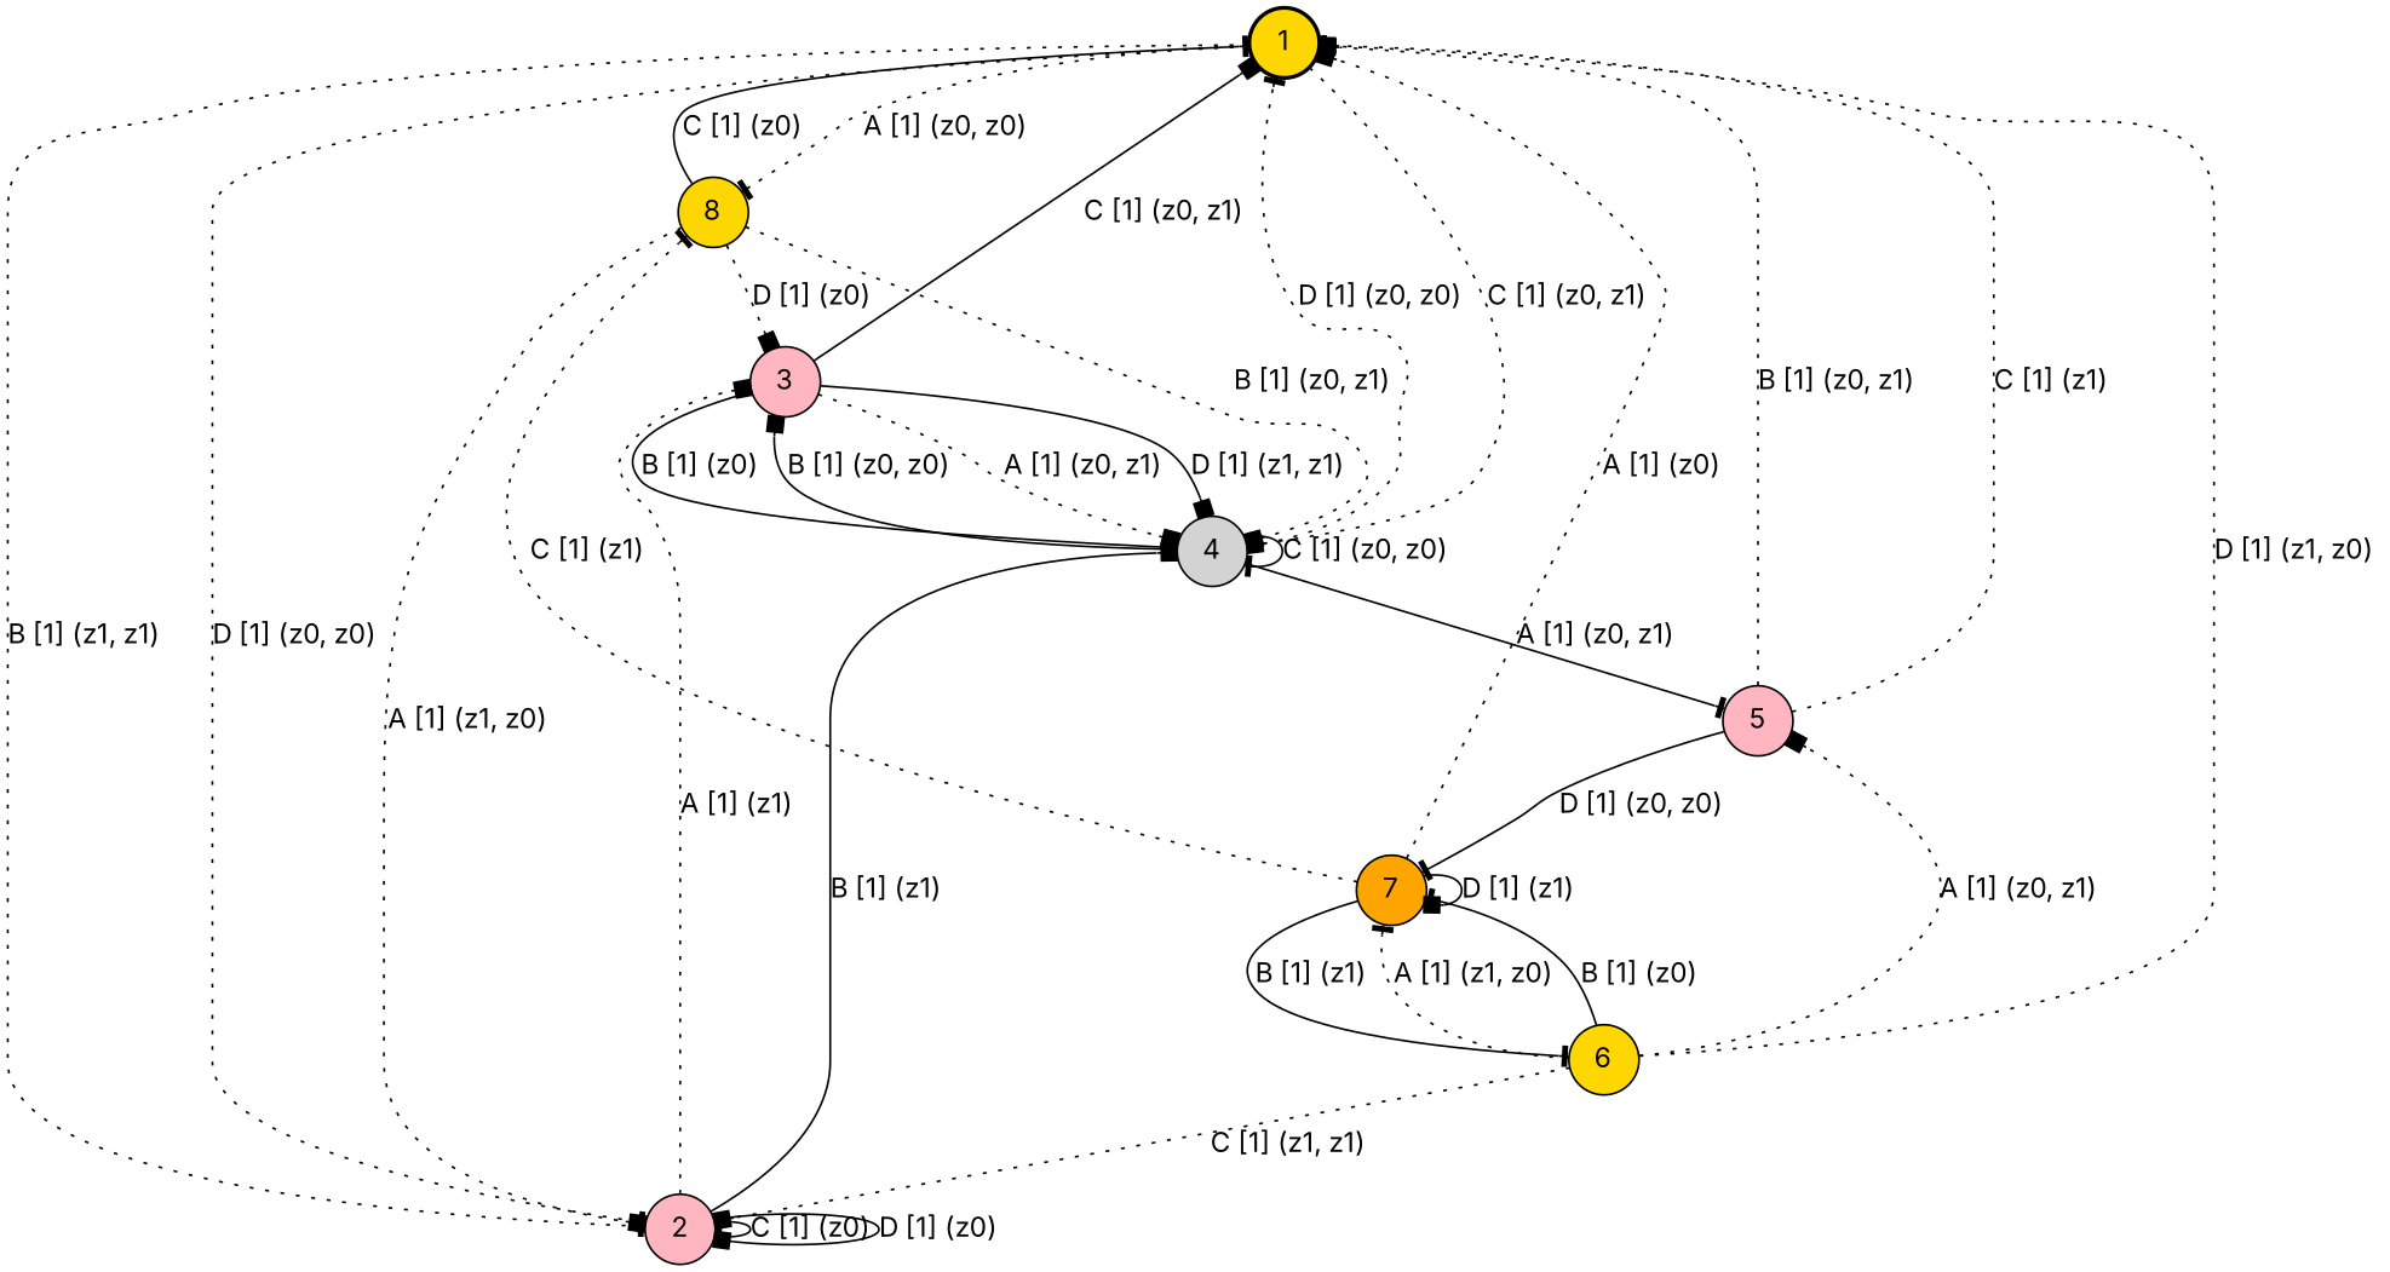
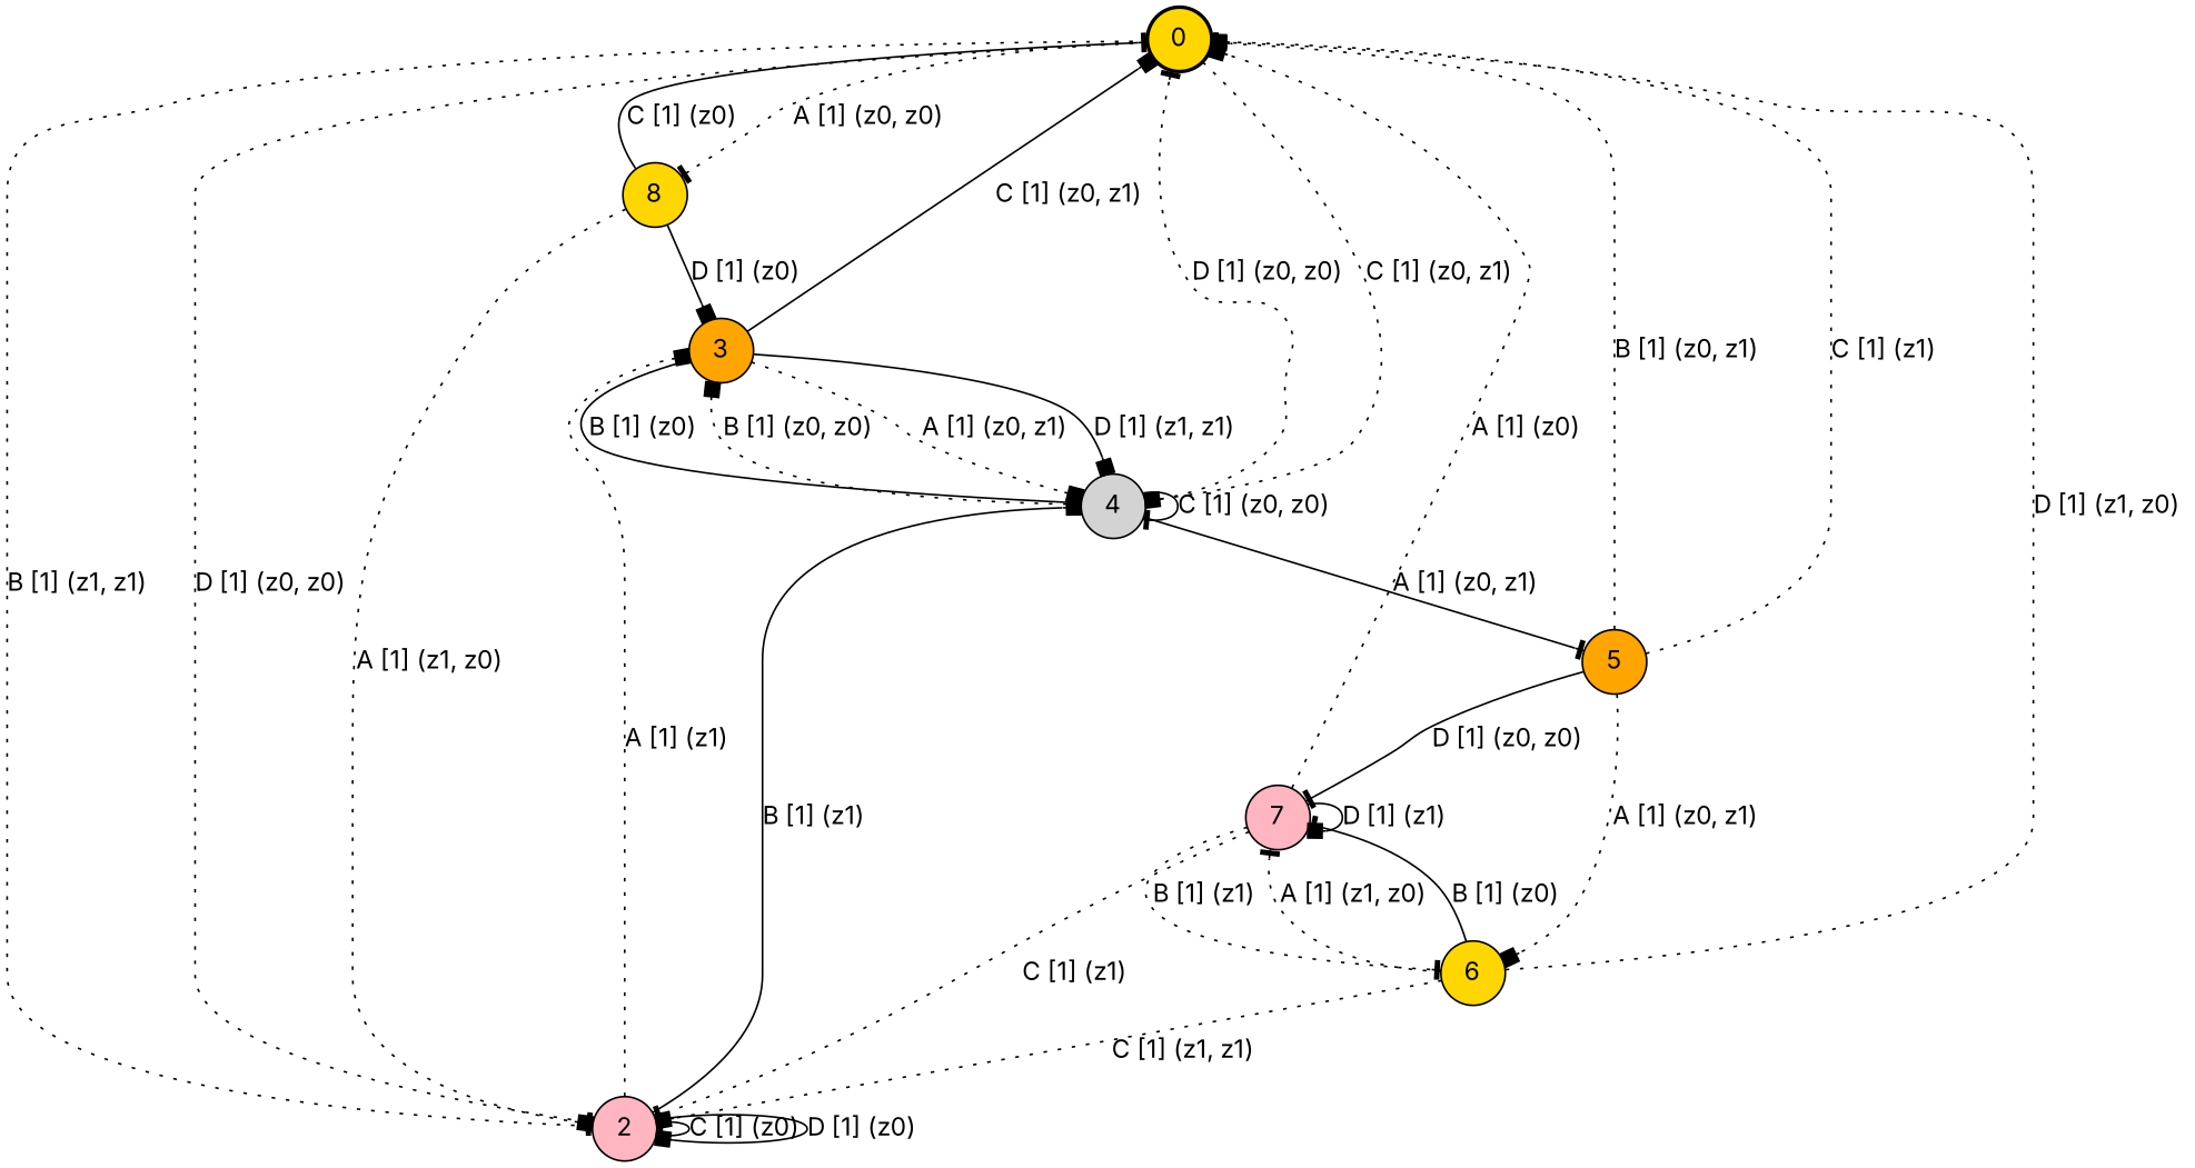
  digraph {
    fontname=Inter
    node [fillcolor=gold fontname=Inter shape=circle style=filled]
    edge [arrowhead=box fontname=Inter style=dotted]
-   0 [style="bold,filled" label=1]
+   0 [style="bold,filled"]
    n2 [label=8]
    2 [fillcolor=lightpink]
    4 [fillcolor=lightgrey]
-   3 [fillcolor=lightpink]
-   5 [fillcolor=lightpink]
+   3 [fillcolor=orange]
+   5 [fillcolor=orange]
    6
-   7 [fillcolor=orange]
+   7 [fillcolor=lightpink]
    0 -> n2 [arrowhead=tee label="A [1] (z0, z0) "]
    0 -> 2 [arrowhead=tee label="B [1] (z1, z1) "]
    0 -> 2 [arrowhead=tee label="D [1] (z0, z0) "]
    0 -> 4 [label="C [1] (z0, z1) "]
    n2 -> 0 [arrowhead=tee label="C [1] (z0) " style=solid]
    n2 -> 2 [label="A [1] (z1, z0) "]
-   n2 -> 4 [label="B [1] (z0, z1) "]
-   n2 -> 3 [label="D [1] (z0) "]
+   n2 -> 3 [label="D [1] (z0) " style=solid]
    2 -> 2 [arrowhead=tee label="C [1] (z0) " style=solid]
    2 -> 2 [label="D [1] (z0) " style=solid]
    2 -> 4 [label="B [1] (z1) " style=solid]
    2 -> 3 [label="A [1] (z1) "]
    4 -> 0 [arrowhead=tee label="D [1] (z0, z0) "]
    4 -> 4 [arrowhead=tee label="C [1] (z0, z0) " style=solid]
-   4 -> 3 [label="B [1] (z0, z0) " style=solid]
+   4 -> 3 [label="B [1] (z0, z0) "]
    4 -> 5 [arrowhead=tee label="A [1] (z0, z1) " style=solid]
    3 -> 0 [label="C [1] (z0, z1) " style=solid]
    3 -> 4 [label="A [1] (z0, z1) "]
    3 -> 4 [arrowhead=tee label="B [1] (z0) " style=solid]
    3 -> 4 [label="D [1] (z1, z1) " style=solid]
    5 -> 0 [label="B [1] (z0, z1) "]
    5 -> 0 [label="C [1] (z1) "]
-   6 -> 5 [label="A [1] (z0, z1) "]
+   5 -> 6 [label="A [1] (z0, z1) "]
    5 -> 7 [arrowhead=tee label="D [1] (z0, z0) " style=solid]
    6 -> 0 [arrowhead=tee label="D [1] (z1, z0) "]
    6 -> 2 [label="C [1] (z1, z1) "]
    6 -> 7 [arrowhead=tee label="A [1] (z1, z0) "]
    6 -> 7 [arrowhead=tee label="B [1] (z0) " style=solid]
    7 -> 0 [label="A [1] (z0) "]
-   7 -> n2 [arrowhead=tee label="C [1] (z1) "]
-   7 -> 6 [arrowhead=tee label="B [1] (z1) " style=solid]
+   7 -> 2 [arrowhead=tee label="C [1] (z1) "]
+   7 -> 6 [arrowhead=tee label="B [1] (z1) "]
    7 -> 7 [label="D [1] (z1) " style=solid]
  }
